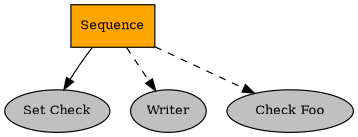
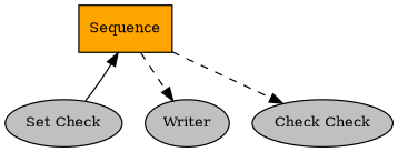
  digraph {
    fontname="times-roman"
    node [fillcolor=gray fontcolor=black fontname="times-roman" fontsize=11 shape=ellipse style=filled]
    edge [fontname="times-roman" style=dashed]
    Sequence [fillcolor=orange shape=box]
    n2 [label="Set Check"]
    Writer
-   "Check Foo"
-   Sequence -> n2 [style=solid]
+   "Check Foo" [label="Check Check"]
+   n2 -> Sequence [style=solid]
    Sequence -> Writer
    Sequence -> "Check Foo"
  }
